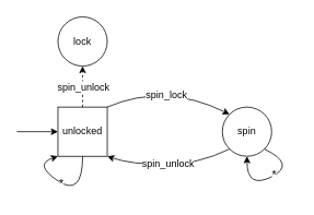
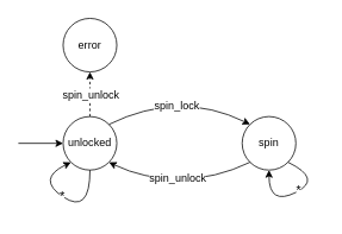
  <mxCell id="0" />
  <mxCell id="1" parent="0" />
- <mxCell id="2" value="unlocked" style="whiteSpace=wrap;html=1;aspect=fixed;rounded=0;" vertex="1" parent="1"><mxGeometry x="70" y="130" width="60" height="60" as="geometry" /></mxCell>
+ <mxCell id="2" value="unlocked" style="ellipse;whiteSpace=wrap;html=1;aspect=fixed;" vertex="1" parent="1"><mxGeometry x="70" y="130" width="60" height="60" as="geometry" /></mxCell>
  <mxCell id="3" value="" style="endArrow=classic;html=1;entryX=0;entryY=0.5;entryDx=0;entryDy=0;" edge="1" parent="1" target="2"><mxGeometry width="50" height="50" relative="1" as="geometry"><mxPoint x="20" y="160" as="sourcePoint" /><mxPoint x="110" y="220" as="targetPoint" /></mxGeometry></mxCell>
  <mxCell id="4" value="" style="endArrow=classic;html=1;exitX=0.5;exitY=0;exitDx=0;exitDy=0;entryX=0.5;entryY=1;entryDx=0;entryDy=0;dashed=1;" edge="1" parent="1" source="2" target="6"><mxGeometry width="50" height="50" relative="1" as="geometry"><mxPoint x="10" y="260" as="sourcePoint" /><mxPoint x="100" y="80" as="targetPoint" /></mxGeometry></mxCell>
  <mxCell id="5" value="spin_unlock" style="text;html=1;align=center;verticalAlign=middle;resizable=0;points=[];;labelBackgroundColor=#ffffff;" vertex="1" connectable="0" parent="4"><mxGeometry x="0.48" y="-2" relative="1" as="geometry"><mxPoint x="-2" y="12" as="offset" /></mxGeometry></mxCell>
- <mxCell id="6" value="lock" style="ellipse;whiteSpace=wrap;html=1;aspect=fixed;" vertex="1" parent="1"><mxGeometry x="70" y="20" width="60" height="60" as="geometry" /></mxCell>
+ <mxCell id="6" value="error" style="ellipse;whiteSpace=wrap;html=1;aspect=fixed;" vertex="1" parent="1"><mxGeometry x="70" y="20" width="60" height="60" as="geometry" /></mxCell>
  <mxCell id="7" value="spin" style="ellipse;whiteSpace=wrap;html=1;aspect=fixed;" vertex="1" parent="1"><mxGeometry x="270" y="130" width="60" height="60" as="geometry" /></mxCell>
  <mxCell id="8" value="" style="curved=1;endArrow=classic;html=1;exitX=1;exitY=0;exitDx=0;exitDy=0;entryX=0;entryY=0;entryDx=0;entryDy=0;" edge="1" parent="1" source="2" target="7"><mxGeometry width="50" height="50" relative="1" as="geometry"><mxPoint x="220" y="290" as="sourcePoint" /><mxPoint x="270" y="240" as="targetPoint" /><Array as="points"><mxPoint x="200" y="100" /></Array></mxGeometry></mxCell>
  <mxCell id="9" value="&lt;div&gt;spin_lock&lt;/div&gt;" style="text;html=1;align=center;verticalAlign=middle;resizable=0;points=[];;labelBackgroundColor=#ffffff;" vertex="1" connectable="0" parent="8"><mxGeometry x="-0.136" y="-15" relative="1" as="geometry"><mxPoint as="offset" /></mxGeometry></mxCell>
  <mxCell id="10" value="" style="curved=1;endArrow=classic;html=1;entryX=1;entryY=1;entryDx=0;entryDy=0;exitX=0;exitY=1;exitDx=0;exitDy=0;" edge="1" parent="1" source="7" target="2"><mxGeometry width="50" height="50" relative="1" as="geometry"><mxPoint x="180" y="340" as="sourcePoint" /><mxPoint x="230" y="290" as="targetPoint" /><Array as="points"><mxPoint x="240" y="200" /><mxPoint x="160" y="200" /></Array></mxGeometry></mxCell>
  <mxCell id="11" value="spin_unlock" style="text;html=1;align=center;verticalAlign=middle;resizable=0;points=[];;labelBackgroundColor=#ffffff;" vertex="1" connectable="0" parent="10"><mxGeometry x="0.036" y="-1" relative="1" as="geometry"><mxPoint as="offset" /></mxGeometry></mxCell>
  <mxCell id="12" value="" style="curved=1;endArrow=classic;html=1;exitX=0.5;exitY=1;exitDx=0;exitDy=0;entryX=0;entryY=1;entryDx=0;entryDy=0;" edge="1" parent="1" source="2" target="2"><mxGeometry width="50" height="50" relative="1" as="geometry"><mxPoint x="10" y="280" as="sourcePoint" /><mxPoint x="60" y="230" as="targetPoint" /><Array as="points"><mxPoint x="100" y="240" /><mxPoint x="40" y="200" /></Array></mxGeometry></mxCell>
  <mxCell id="13" value="&lt;font style=&quot;font-size: 15px&quot;&gt;*&lt;/font&gt;" style="text;html=1;align=center;verticalAlign=middle;resizable=0;points=[];;labelBackgroundColor=#ffffff;" vertex="1" connectable="0" parent="12"><mxGeometry x="0.069" relative="1" as="geometry"><mxPoint as="offset" /></mxGeometry></mxCell>
  <mxCell id="14" value="" style="curved=1;endArrow=classic;html=1;exitX=1;exitY=1;exitDx=0;exitDy=0;entryX=0.5;entryY=1;entryDx=0;entryDy=0;" edge="1" parent="1" source="7" target="7"><mxGeometry width="50" height="50" relative="1" as="geometry"><mxPoint x="350" y="270" as="sourcePoint" /><mxPoint x="400" y="220" as="targetPoint" /><Array as="points"><mxPoint x="360" y="200" /><mxPoint x="300" y="230" /></Array></mxGeometry></mxCell>
  <mxCell id="15" value="&lt;font style=&quot;font-size: 14px&quot;&gt;*&lt;/font&gt;" style="text;html=1;align=center;verticalAlign=middle;resizable=0;points=[];;labelBackgroundColor=#ffffff;" vertex="1" connectable="0" parent="14"><mxGeometry x="-0.68" y="-23" relative="1" as="geometry"><mxPoint as="offset" /></mxGeometry></mxCell>
